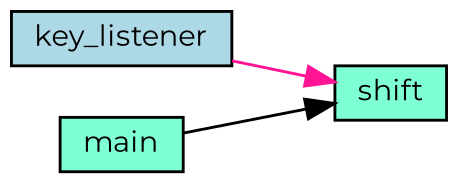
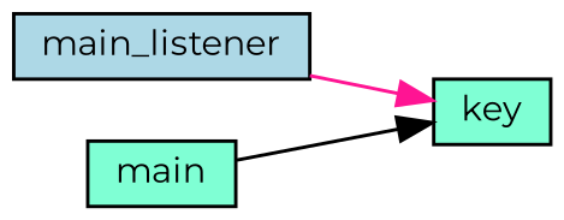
  digraph {
    fontname=Montserrat
    rankdir=RL
    node [color=black fillcolor=aquamarine fontname=Montserrat fontsize=10 shape=box style=filled]
    edge [dir=back fontname=Montserrat fontsize=10 labelfontname=Helvetica labelfontsize=10 style=solid]
-   n1 [fontcolor=black height=0.2 label=shift width=0.4]
-   n2 [fillcolor=lightblue height=0.2 label=key_listener width=0.4]
+   n1 [fontcolor=black height=0.2 label=key width=0.4]
+   n2 [fillcolor=lightblue height=0.2 label=main_listener width=0.4]
    n3 [height=0.2 label=main width=0.4]
    n1 -> n2 [color=deeppink]
    n1 -> n3 [color=black]
  }
